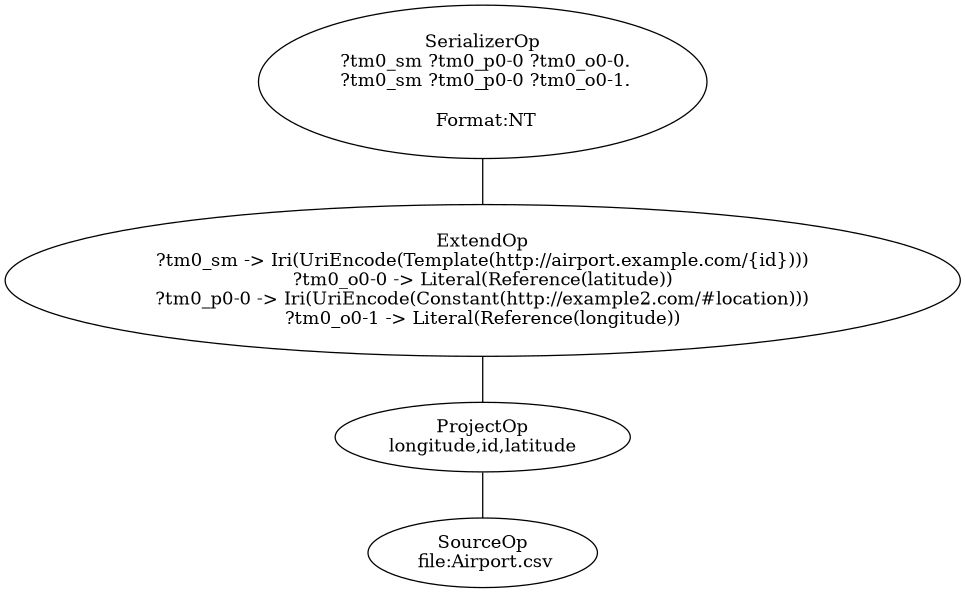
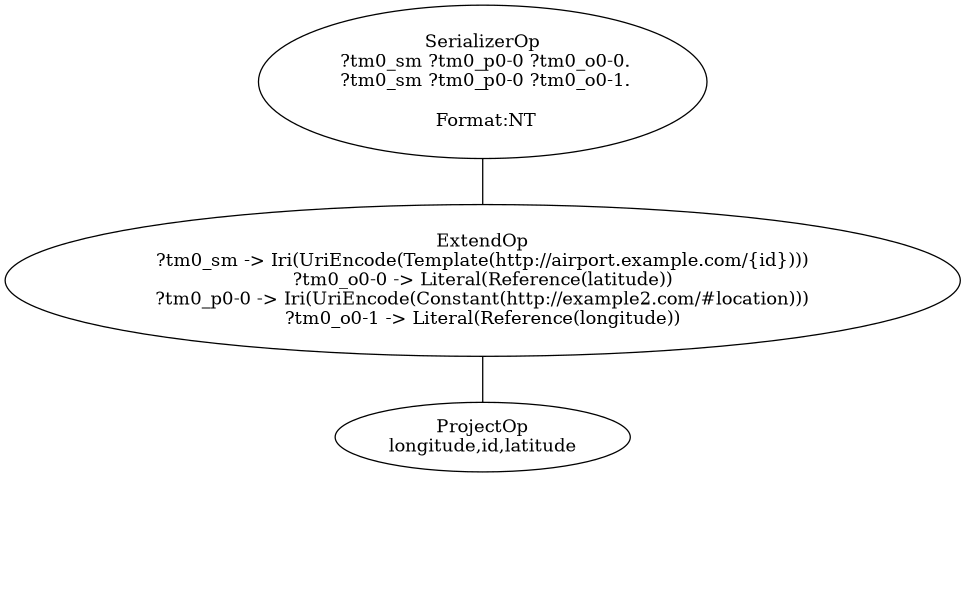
  graph {
    n1 [label="SerializerOp\n ?tm0_sm ?tm0_p0-0 ?tm0_o0-0.\n ?tm0_sm ?tm0_p0-0 ?tm0_o0-1.\n\n Format:NT"]
    n2 [label="ExtendOp\n?tm0_sm -> Iri(UriEncode(Template(http://airport.example.com/{id})))\n?tm0_o0-0 -> Literal(Reference(latitude))\n?tm0_p0-0 -> Iri(UriEncode(Constant(http://example2.com/#location)))\n?tm0_o0-1 -> Literal(Reference(longitude))"]
    n3 [label="ProjectOp\nlongitude,id,latitude"]
-   n4 [label="SourceOp\n file:Airport.csv"]
    n1 -- n2
    n2 -- n3
-   n3 -- n4
  }
